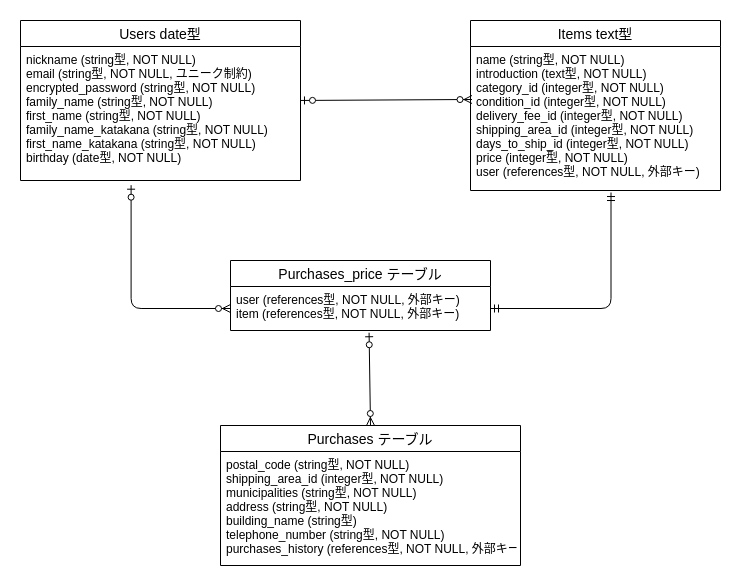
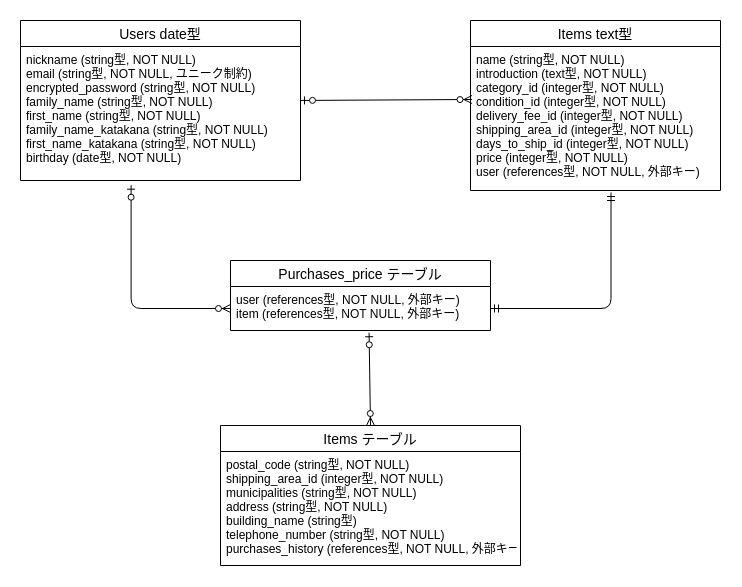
  <mxCell id="0" />
  <mxCell id="1" parent="0" />
  <mxCell id="2" value="" style="group" vertex="1" connectable="0" parent="1"><mxGeometry x="20" y="20" width="700" height="545" as="geometry" /></mxCell>
- <mxCell id="3" value="Purchases テーブル" style="swimlane;fontStyle=0;childLayout=stackLayout;horizontal=1;startSize=26;horizontalStack=0;resizeParent=1;resizeParentMax=0;resizeLast=0;collapsible=1;marginBottom=0;align=center;fontSize=14;" vertex="1" parent="2"><mxGeometry x="200" y="405" width="300" height="140" as="geometry" /></mxCell>
+ <mxCell id="3" value="Items テーブル" style="swimlane;fontStyle=0;childLayout=stackLayout;horizontal=1;startSize=26;horizontalStack=0;resizeParent=1;resizeParentMax=0;resizeLast=0;collapsible=1;marginBottom=0;align=center;fontSize=14;" vertex="1" parent="2"><mxGeometry x="200" y="405" width="300" height="140" as="geometry" /></mxCell>
  <mxCell id="4" value="postal_code (string型, NOT NULL)&#10;shipping_area_id (integer型, NOT NULL)&#10;municipalities (string型, NOT NULL)&#10;address (string型, NOT NULL)&#10;building_name (string型)&#10;telephone_number (string型, NOT NULL)&#10;purchases_history (references型, NOT NULL, 外部キー)" style="text;strokeColor=none;fillColor=none;spacingLeft=4;spacingRight=4;overflow=hidden;rotatable=0;points=[[0,0.5],[1,0.5]];portConstraint=eastwest;fontSize=12;" vertex="1" parent="3"><mxGeometry y="26" width="300" height="114" as="geometry" /></mxCell>
  <mxCell id="5" value="" style="fontSize=12;html=1;endArrow=ERzeroToMany;startArrow=ERzeroToOne;entryX=0.5;entryY=0;entryDx=0;entryDy=0;exitX=0.533;exitY=1.051;exitDx=0;exitDy=0;exitPerimeter=0;" edge="1" parent="2" source="11" target="3"><mxGeometry width="100" height="100" relative="1" as="geometry"><mxPoint x="350" y="325" as="sourcePoint" /><mxPoint x="340" y="375" as="targetPoint" /><Array as="points" /></mxGeometry></mxCell>
  <mxCell id="6" value="Users date型" style="swimlane;fontStyle=0;childLayout=stackLayout;horizontal=1;startSize=26;horizontalStack=0;resizeParent=1;resizeParentMax=0;resizeLast=0;collapsible=1;marginBottom=0;align=center;fontSize=14;" vertex="1" parent="2"><mxGeometry width="280" height="160" as="geometry" /></mxCell>
  <mxCell id="7" value="nickname (string型, NOT NULL)&#10;email (string型, NOT NULL, ユニーク制約)&#10;encrypted_password (string型, NOT NULL)&#10;family_name (string型, NOT NULL)&#10;first_name (string型, NOT NULL)&#10;family_name_katakana (string型, NOT NULL)&#10;first_name_katakana (string型, NOT NULL)&#10;birthday (date型, NOT NULL)" style="text;strokeColor=none;fillColor=none;spacingLeft=4;spacingRight=4;overflow=hidden;rotatable=0;points=[[0,0.5],[1,0.5]];portConstraint=eastwest;fontSize=12;" vertex="1" parent="6"><mxGeometry y="26" width="280" height="134" as="geometry" /></mxCell>
  <mxCell id="8" value="Items text型" style="swimlane;fontStyle=0;childLayout=stackLayout;horizontal=1;startSize=26;horizontalStack=0;resizeParent=1;resizeParentMax=0;resizeLast=0;collapsible=1;marginBottom=0;align=center;fontSize=14;" vertex="1" parent="2"><mxGeometry x="450" width="250" height="170" as="geometry"><mxRectangle x="450" y="120" width="120" height="26" as="alternateBounds" /></mxGeometry></mxCell>
  <mxCell id="9" value="name (string型, NOT NULL)&#10;introduction (text型, NOT NULL)&#10;category_id (integer型, NOT NULL)&#10;condition_id (integer型, NOT NULL)&#10;delivery_fee_id (integer型, NOT NULL)&#10;shipping_area_id (integer型, NOT NULL)&#10;days_to_ship_id (integer型, NOT NULL)&#10;price (integer型, NOT NULL)&#10;user (references型, NOT NULL, 外部キー)" style="text;strokeColor=none;fillColor=none;spacingLeft=4;spacingRight=4;overflow=hidden;rotatable=0;points=[[0,0.5],[1,0.5]];portConstraint=eastwest;fontSize=12;" vertex="1" parent="8"><mxGeometry y="26" width="250" height="144" as="geometry" /></mxCell>
  <mxCell id="10" value="Purchases_price テーブル" style="swimlane;fontStyle=0;childLayout=stackLayout;horizontal=1;startSize=26;horizontalStack=0;resizeParent=1;resizeParentMax=0;resizeLast=0;collapsible=1;marginBottom=0;align=center;fontSize=14;" vertex="1" parent="2"><mxGeometry x="210" y="240" width="260" height="70" as="geometry" /></mxCell>
  <mxCell id="11" value="user (references型, NOT NULL, 外部キー)&#10;item (references型, NOT NULL, 外部キー)" style="text;strokeColor=none;fillColor=none;spacingLeft=4;spacingRight=4;overflow=hidden;rotatable=0;points=[[0,0.5],[1,0.5]];portConstraint=eastwest;fontSize=12;" vertex="1" parent="10"><mxGeometry y="26" width="260" height="44" as="geometry" /></mxCell>
  <mxCell id="12" value="" style="fontSize=12;html=1;endArrow=ERzeroToMany;startArrow=ERzeroToOne;entryX=0.006;entryY=0.368;entryDx=0;entryDy=0;entryPerimeter=0;exitX=1;exitY=0.574;exitDx=0;exitDy=0;exitPerimeter=0;" edge="1" parent="2" target="9"><mxGeometry width="100" height="100" relative="1" as="geometry"><mxPoint x="280" y="79.956" as="sourcePoint" /><mxPoint x="450" y="81.988" as="targetPoint" /></mxGeometry></mxCell>
  <mxCell id="13" value="" style="edgeStyle=orthogonalEdgeStyle;fontSize=12;html=1;endArrow=ERzeroToMany;startArrow=ERzeroToOne;exitX=0.395;exitY=1.035;exitDx=0;exitDy=0;exitPerimeter=0;entryX=0;entryY=0.5;entryDx=0;entryDy=0;" edge="1" parent="2" source="7" target="11"><mxGeometry width="100" height="100" relative="1" as="geometry"><mxPoint x="110" y="170" as="sourcePoint" /><mxPoint x="190" y="265" as="targetPoint" /><Array as="points"><mxPoint x="111" y="288" /></Array></mxGeometry></mxCell>
  <mxCell id="14" value="" style="edgeStyle=orthogonalEdgeStyle;fontSize=12;html=1;endArrow=ERmandOne;startArrow=ERmandOne;exitX=1;exitY=0.5;exitDx=0;exitDy=0;entryX=0.562;entryY=1.014;entryDx=0;entryDy=0;entryPerimeter=0;" edge="1" parent="2" source="11" target="9"><mxGeometry width="100" height="100" relative="1" as="geometry"><mxPoint x="490" y="295" as="sourcePoint" /><mxPoint x="590" y="205" as="targetPoint" /><Array as="points"><mxPoint x="591" y="288" /></Array></mxGeometry></mxCell>
